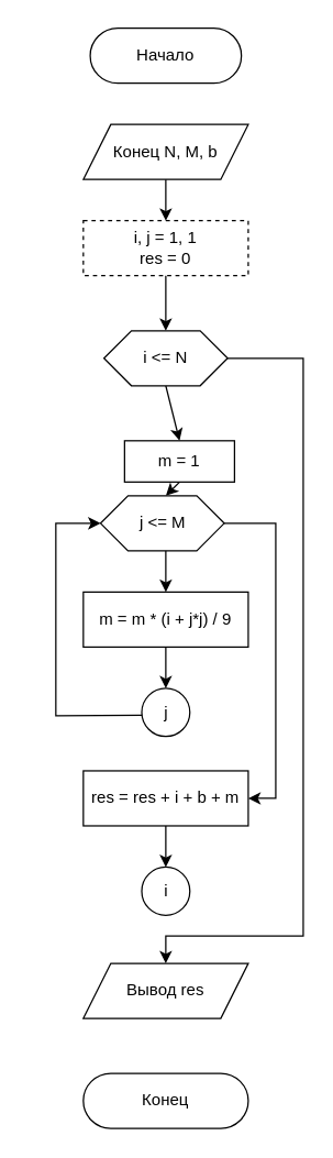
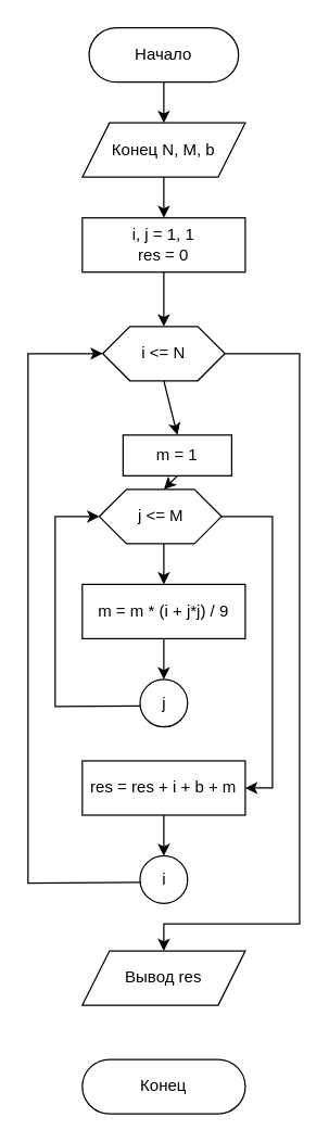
  <mxCell id="0" />
  <mxCell id="1" parent="0" />
  <mxCell id="2" value="Начало" style="rounded=1;whiteSpace=wrap;html=1;arcSize=50;" vertex="1" parent="1"><mxGeometry x="65" y="20" width="110" height="40" as="geometry" /></mxCell>
  <mxCell id="3" value="Конец N, M, b" style="shape=parallelogram;perimeter=parallelogramPerimeter;whiteSpace=wrap;html=1;fixedSize=1;" vertex="1" parent="1"><mxGeometry x="60" y="90" width="120" height="40" as="geometry" /></mxCell>
  <mxCell id="4" value="" style="endArrow=classic;html=1;rounded=0;exitX=0.5;exitY=1;exitDx=0;exitDy=0;entryX=0.5;entryY=0;entryDx=0;entryDy=0;" edge="1" parent="1" target="13"><mxGeometry width="50" height="50" relative="1" as="geometry"><mxPoint x="120" y="280" as="sourcePoint" /><mxPoint x="130" y="330" as="targetPoint" /></mxGeometry></mxCell>
- <mxCell id="5" value="i, j = 1, 1&lt;div&gt;res = 0&lt;/div&gt;" style="rounded=0;whiteSpace=wrap;html=1;dashed=1;" vertex="1" parent="1"><mxGeometry x="60" y="160" width="120" height="40" as="geometry" /></mxCell>
+ <mxCell id="5" value="i, j = 1, 1&lt;div&gt;res = 0&lt;/div&gt;" style="rounded=0;whiteSpace=wrap;html=1;" vertex="1" parent="1"><mxGeometry x="60" y="160" width="120" height="40" as="geometry" /></mxCell>
  <mxCell id="6" value="res = res + i + b + m" style="rounded=0;whiteSpace=wrap;html=1;" vertex="1" parent="1"><mxGeometry x="60" y="560" width="120" height="40" as="geometry" /></mxCell>
  <mxCell id="7" value="" style="endArrow=classic;html=1;rounded=0;exitX=0.5;exitY=1;exitDx=0;exitDy=0;" edge="1" parent="1" source="6"><mxGeometry width="50" height="50" relative="1" as="geometry"><mxPoint x="-130" y="470" as="sourcePoint" /><mxPoint x="120" y="630" as="targetPoint" /></mxGeometry></mxCell>
+ <mxCell id="8" value="" style="endArrow=classic;html=1;rounded=0;exitX=0.064;exitY=0.559;exitDx=0;exitDy=0;entryX=0;entryY=0.5;entryDx=0;entryDy=0;exitPerimeter=0;" edge="1" parent="1" source="25" target="22"><mxGeometry width="50" height="50" relative="1" as="geometry"><mxPoint x="77.5" y="645" as="sourcePoint" /><mxPoint x="65" y="260" as="targetPoint" /><Array as="points"><mxPoint x="20" y="650" /><mxPoint x="20" y="260" /></Array></mxGeometry></mxCell>
+ <mxCell id="9" value="" style="endArrow=classic;html=1;rounded=0;exitX=0.5;exitY=1;exitDx=0;exitDy=0;entryX=0.5;entryY=0;entryDx=0;entryDy=0;" edge="1" parent="1" source="2" target="3"><mxGeometry width="50" height="50" relative="1" as="geometry"><mxPoint x="-160" y="170" as="sourcePoint" /><mxPoint x="-110" y="120" as="targetPoint" /></mxGeometry></mxCell>
  <mxCell id="10" value="" style="endArrow=classic;html=1;rounded=0;exitX=0.5;exitY=1;exitDx=0;exitDy=0;entryX=0.5;entryY=0;entryDx=0;entryDy=0;" edge="1" parent="1" source="3" target="5"><mxGeometry width="50" height="50" relative="1" as="geometry"><mxPoint x="-140" y="230" as="sourcePoint" /><mxPoint x="-90" y="180" as="targetPoint" /></mxGeometry></mxCell>
  <mxCell id="11" value="Вывод res" style="shape=parallelogram;perimeter=parallelogramPerimeter;whiteSpace=wrap;html=1;fixedSize=1;" vertex="1" parent="1"><mxGeometry x="60" y="700" width="120" height="40" as="geometry" /></mxCell>
  <mxCell id="12" value="Конец" style="rounded=1;whiteSpace=wrap;html=1;arcSize=50;" vertex="1" parent="1"><mxGeometry x="60" y="780" width="120" height="40" as="geometry" /></mxCell>
  <mxCell id="13" value="m = 1" style="rounded=0;whiteSpace=wrap;html=1;" vertex="1" parent="1"><mxGeometry x="90" y="320" width="80" height="30" as="geometry" /></mxCell>
  <mxCell id="14" value="m = m * (i + j*j) / 9" style="rounded=0;whiteSpace=wrap;html=1;" vertex="1" parent="1"><mxGeometry x="60" y="430" width="120" height="40" as="geometry" /></mxCell>
  <mxCell id="15" value="" style="endArrow=classic;html=1;rounded=0;exitX=0.5;exitY=1;exitDx=0;exitDy=0;entryX=0.5;entryY=0;entryDx=0;entryDy=0;" edge="1" parent="1" target="14"><mxGeometry width="50" height="50" relative="1" as="geometry"><mxPoint x="120" y="400" as="sourcePoint" /><mxPoint x="160" y="424.5" as="targetPoint" /></mxGeometry></mxCell>
  <mxCell id="16" value="" style="endArrow=classic;html=1;rounded=0;exitX=1;exitY=0.5;exitDx=0;exitDy=0;entryX=1;entryY=0.5;entryDx=0;entryDy=0;" edge="1" parent="1" source="23" target="6"><mxGeometry width="50" height="50" relative="1" as="geometry"><mxPoint x="175" y="380" as="sourcePoint" /><mxPoint x="250" y="470" as="targetPoint" /><Array as="points"><mxPoint x="200" y="380" /><mxPoint x="200" y="580" /></Array></mxGeometry></mxCell>
  <mxCell id="17" value="" style="endArrow=classic;html=1;rounded=0;exitX=0.011;exitY=0.559;exitDx=0;exitDy=0;entryX=0;entryY=0.5;entryDx=0;entryDy=0;exitPerimeter=0;" edge="1" parent="1" source="24" target="23"><mxGeometry width="50" height="50" relative="1" as="geometry"><mxPoint x="77.5" y="515" as="sourcePoint" /><mxPoint x="65" y="380" as="targetPoint" /><Array as="points"><mxPoint x="40" y="520" /><mxPoint x="40" y="380" /></Array></mxGeometry></mxCell>
  <mxCell id="18" value="" style="endArrow=classic;html=1;rounded=0;exitX=0.5;exitY=1;exitDx=0;exitDy=0;entryX=0.5;entryY=0;entryDx=0;entryDy=0;" edge="1" parent="1" source="14"><mxGeometry width="50" height="50" relative="1" as="geometry"><mxPoint x="-10" y="580" as="sourcePoint" /><mxPoint x="120" y="500" as="targetPoint" /></mxGeometry></mxCell>
  <mxCell id="19" value="" style="endArrow=classic;html=1;rounded=0;exitX=1;exitY=0.5;exitDx=0;exitDy=0;entryX=0.5;entryY=0;entryDx=0;entryDy=0;" edge="1" parent="1" source="22" target="11"><mxGeometry width="50" height="50" relative="1" as="geometry"><mxPoint x="175" y="260" as="sourcePoint" /><mxPoint x="140" y="710" as="targetPoint" /><Array as="points"><mxPoint x="220" y="260" /><mxPoint x="220" y="680" /><mxPoint x="120" y="680" /></Array></mxGeometry></mxCell>
  <mxCell id="20" value="" style="endArrow=classic;html=1;rounded=0;exitX=0.5;exitY=1;exitDx=0;exitDy=0;entryX=0.5;entryY=0;entryDx=0;entryDy=0;" edge="1" parent="1" source="5"><mxGeometry width="50" height="50" relative="1" as="geometry"><mxPoint x="-30" y="270" as="sourcePoint" /><mxPoint x="120" y="240" as="targetPoint" /></mxGeometry></mxCell>
  <mxCell id="21" value="" style="endArrow=classic;html=1;rounded=0;exitX=0.5;exitY=1;exitDx=0;exitDy=0;entryX=0.5;entryY=0;entryDx=0;entryDy=0;" edge="1" parent="1" source="13"><mxGeometry width="50" height="50" relative="1" as="geometry"><mxPoint x="-160" y="480" as="sourcePoint" /><mxPoint x="120" y="360" as="targetPoint" /></mxGeometry></mxCell>
  <mxCell id="22" value="i &amp;lt;= N" style="shape=hexagon;perimeter=hexagonPerimeter2;whiteSpace=wrap;html=1;fixedSize=1;" vertex="1" parent="1"><mxGeometry x="75" y="240" width="90" height="40" as="geometry" /></mxCell>
  <mxCell id="23" value="j &amp;lt;= M" style="shape=hexagon;perimeter=hexagonPerimeter2;whiteSpace=wrap;html=1;fixedSize=1;" vertex="1" parent="1"><mxGeometry x="72.5" y="360" width="90" height="40" as="geometry" /></mxCell>
  <mxCell id="24" value="j" style="ellipse;whiteSpace=wrap;html=1;aspect=fixed;" vertex="1" parent="1"><mxGeometry x="102.5" y="500" width="35" height="35" as="geometry" /></mxCell>
  <mxCell id="25" value="i" style="ellipse;whiteSpace=wrap;html=1;aspect=fixed;" vertex="1" parent="1"><mxGeometry x="102.5" y="630" width="35" height="35" as="geometry" /></mxCell>
